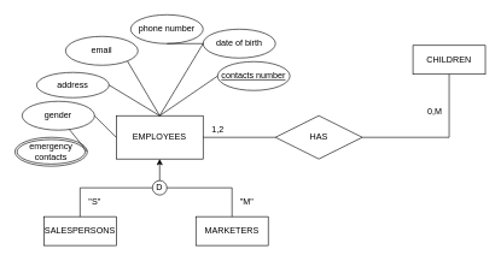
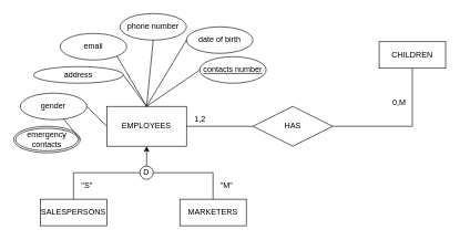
  <mxCell id="0" />
  <mxCell id="1" parent="0" />
  <mxCell id="2" value="EMPLOYEES" style="rounded=0;whiteSpace=wrap;html=1;" parent="1" vertex="1"><mxGeometry x="160" y="160" width="120" height="60" as="geometry" /></mxCell>
  <mxCell id="3" value="contacts number" style="ellipse;whiteSpace=wrap;html=1;align=center;fontStyle=4;" parent="1" vertex="1"><mxGeometry x="300" y="85" width="100" height="40" as="geometry" /></mxCell>
  <mxCell id="4" value="email" style="ellipse;whiteSpace=wrap;html=1;align=center;" parent="1" vertex="1"><mxGeometry x="90" y="50" width="100" height="40" as="geometry" /></mxCell>
- <mxCell id="5" value="address" style="ellipse;whiteSpace=wrap;html=1;align=center;" parent="1" vertex="1"><mxGeometry x="50" y="100" width="100" height="35" as="geometry" /></mxCell>
+ <mxCell id="5" value="address" style="ellipse;whiteSpace=wrap;html=1;align=center;" parent="1" vertex="1"><mxGeometry x="50" y="100" width="135" height="25" as="geometry" /></mxCell>
  <mxCell id="6" value="SALESPERSONS" style="whiteSpace=wrap;html=1;align=center;" parent="1" vertex="1"><mxGeometry x="60" y="300" width="100" height="40" as="geometry" /></mxCell>
  <mxCell id="7" value="MARKETERS" style="whiteSpace=wrap;html=1;align=center;" parent="1" vertex="1"><mxGeometry x="270" y="300" width="100" height="40" as="geometry" /></mxCell>
  <mxCell id="8" value="D" style="ellipse;whiteSpace=wrap;html=1;aspect=fixed;" parent="1" vertex="1"><mxGeometry x="210" y="250" width="20" height="20" as="geometry" /></mxCell>
  <mxCell id="9" value="" style="endArrow=none;html=1;rounded=0;entryX=0;entryY=0.5;entryDx=0;entryDy=0;exitX=0.5;exitY=0;exitDx=0;exitDy=0;" parent="1" source="6" target="8" edge="1"><mxGeometry width="50" height="50" relative="1" as="geometry"><mxPoint x="160" y="320" as="sourcePoint" /><mxPoint x="210" y="270" as="targetPoint" /><Array as="points"><mxPoint x="110" y="260" /></Array></mxGeometry></mxCell>
  <mxCell id="10" value="" style="endArrow=none;html=1;rounded=0;entryX=1;entryY=0.5;entryDx=0;entryDy=0;exitX=0.5;exitY=0;exitDx=0;exitDy=0;" parent="1" source="7" target="8" edge="1"><mxGeometry width="50" height="50" relative="1" as="geometry"><mxPoint x="160" y="320" as="sourcePoint" /><mxPoint x="210" y="270" as="targetPoint" /><Array as="points"><mxPoint x="320" y="260" /></Array></mxGeometry></mxCell>
  <mxCell id="11" value="gender" style="ellipse;whiteSpace=wrap;html=1;align=center;" parent="1" vertex="1"><mxGeometry x="30" y="140" width="100" height="40" as="geometry" /></mxCell>
  <mxCell id="12" value="phone number" style="ellipse;whiteSpace=wrap;html=1;align=center;" parent="1" vertex="1"><mxGeometry x="180" y="20" width="100" height="40" as="geometry" /></mxCell>
  <mxCell id="13" value="emergency contacts" style="ellipse;shape=doubleEllipse;margin=3;whiteSpace=wrap;html=1;align=center;" parent="1" vertex="1"><mxGeometry x="20" y="190" width="100" height="40" as="geometry" /></mxCell>
  <mxCell id="14" value="date of birth" style="ellipse;whiteSpace=wrap;html=1;align=center;" parent="1" vertex="1"><mxGeometry x="280" y="40" width="100" height="40" as="geometry" /></mxCell>
  <mxCell id="15" value="CHILDREN" style="whiteSpace=wrap;html=1;align=center;" parent="1" vertex="1"><mxGeometry x="570" y="62.5" width="100" height="40" as="geometry" /></mxCell>
  <mxCell id="16" value="HAS" style="shape=rhombus;perimeter=rhombusPerimeter;whiteSpace=wrap;html=1;align=center;" parent="1" vertex="1"><mxGeometry x="380" y="160" width="120" height="60" as="geometry" /></mxCell>
  <mxCell id="17" value="" style="endArrow=none;html=1;rounded=0;entryX=0;entryY=0.5;entryDx=0;entryDy=0;exitX=1;exitY=0.5;exitDx=0;exitDy=0;" parent="1" source="2" target="16" edge="1"><mxGeometry relative="1" as="geometry"><mxPoint x="280" y="190" as="sourcePoint" /><mxPoint x="500" y="220" as="targetPoint" /></mxGeometry></mxCell>
  <mxCell id="18" value="" style="endArrow=none;html=1;rounded=0;entryX=0.5;entryY=1;entryDx=0;entryDy=0;exitX=1;exitY=0.5;exitDx=0;exitDy=0;" parent="1" source="16" target="15" edge="1"><mxGeometry relative="1" as="geometry"><mxPoint x="380" y="290" as="sourcePoint" /><mxPoint x="540" y="290" as="targetPoint" /><Array as="points"><mxPoint x="620" y="190" /></Array></mxGeometry></mxCell>
  <mxCell id="19" value="" style="endArrow=none;html=1;rounded=0;entryX=0;entryY=0.5;entryDx=0;entryDy=0;exitX=0.5;exitY=0;exitDx=0;exitDy=0;" parent="1" source="2" target="3" edge="1"><mxGeometry relative="1" as="geometry"><mxPoint x="290" y="200" as="sourcePoint" /><mxPoint x="390" y="200" as="targetPoint" /></mxGeometry></mxCell>
  <mxCell id="20" value="" style="endArrow=none;html=1;rounded=0;entryX=0.5;entryY=0;entryDx=0;entryDy=0;exitX=0;exitY=0.5;exitDx=0;exitDy=0;" parent="1" source="14" target="2" edge="1"><mxGeometry relative="1" as="geometry"><mxPoint x="250" y="190" as="sourcePoint" /><mxPoint x="330" y="135" as="targetPoint" /></mxGeometry></mxCell>
- <mxCell id="21" value="" style="endArrow=none;html=1;rounded=0;exitX=0.5;exitY=1;exitDx=0;exitDy=0;" parent="1" source="12" target="14" edge="1"><mxGeometry relative="1" as="geometry"><mxPoint x="260" y="200" as="sourcePoint" /><mxPoint x="220" y="150" as="targetPoint" /></mxGeometry></mxCell>
+ <mxCell id="21" value="" style="endArrow=none;html=1;rounded=0;exitX=0.5;exitY=1;exitDx=0;exitDy=0;entryX=0.5;entryY=0;entryDx=0;entryDy=0;" parent="1" source="12" target="2" edge="1"><mxGeometry relative="1" as="geometry"><mxPoint x="260" y="200" as="sourcePoint" /><mxPoint x="220" y="150" as="targetPoint" /></mxGeometry></mxCell>
  <mxCell id="22" value="" style="endArrow=none;html=1;rounded=0;exitX=1;exitY=1;exitDx=0;exitDy=0;" parent="1" source="4" edge="1"><mxGeometry relative="1" as="geometry"><mxPoint x="270" y="210" as="sourcePoint" /><mxPoint x="220" y="160" as="targetPoint" /></mxGeometry></mxCell>
  <mxCell id="23" value="" style="endArrow=none;html=1;rounded=0;entryX=0.5;entryY=0;entryDx=0;entryDy=0;exitX=1;exitY=0.5;exitDx=0;exitDy=0;" parent="1" source="5" target="2" edge="1"><mxGeometry relative="1" as="geometry"><mxPoint x="280" y="220" as="sourcePoint" /><mxPoint x="360" y="165" as="targetPoint" /></mxGeometry></mxCell>
  <mxCell id="24" value="" style="endArrow=none;html=1;rounded=0;entryX=0;entryY=0.5;entryDx=0;entryDy=0;exitX=1;exitY=0.5;exitDx=0;exitDy=0;" parent="1" source="11" target="2" edge="1"><mxGeometry relative="1" as="geometry"><mxPoint x="290" y="230" as="sourcePoint" /><mxPoint x="370" y="175" as="targetPoint" /></mxGeometry></mxCell>
  <mxCell id="25" value="" style="endArrow=none;html=1;rounded=0;exitX=1;exitY=0.5;exitDx=0;exitDy=0;" parent="1" source="13" target="11" edge="1"><mxGeometry relative="1" as="geometry"><mxPoint x="300" y="240" as="sourcePoint" /><mxPoint x="380" y="185" as="targetPoint" /></mxGeometry></mxCell>
  <mxCell id="26" value="" style="endArrow=classic;html=1;rounded=0;exitX=0.5;exitY=0;exitDx=0;exitDy=0;entryX=0.5;entryY=1;entryDx=0;entryDy=0;" parent="1" source="8" target="2" edge="1"><mxGeometry width="50" height="50" relative="1" as="geometry"><mxPoint x="230" y="320" as="sourcePoint" /><mxPoint x="280" y="270" as="targetPoint" /></mxGeometry></mxCell>
  <mxCell id="27" value="&quot;S&quot;" style="text;html=1;align=center;verticalAlign=middle;resizable=0;points=[];autosize=1;strokeColor=none;fillColor=none;" parent="1" vertex="1"><mxGeometry x="110" y="265" width="40" height="30" as="geometry" /></mxCell>
  <mxCell id="28" value="&quot;M&quot;" style="text;html=1;align=center;verticalAlign=middle;resizable=0;points=[];autosize=1;strokeColor=none;fillColor=none;" parent="1" vertex="1"><mxGeometry x="320" y="265" width="40" height="30" as="geometry" /></mxCell>
  <mxCell id="29" value="1,2" style="text;html=1;align=center;verticalAlign=middle;resizable=0;points=[];autosize=1;strokeColor=none;fillColor=none;" parent="1" vertex="1"><mxGeometry x="280" y="165" width="40" height="30" as="geometry" /></mxCell>
  <mxCell id="30" value="0,M" style="text;html=1;align=center;verticalAlign=middle;resizable=0;points=[];autosize=1;strokeColor=none;fillColor=none;" parent="1" vertex="1"><mxGeometry x="580" y="140" width="40" height="30" as="geometry" /></mxCell>
